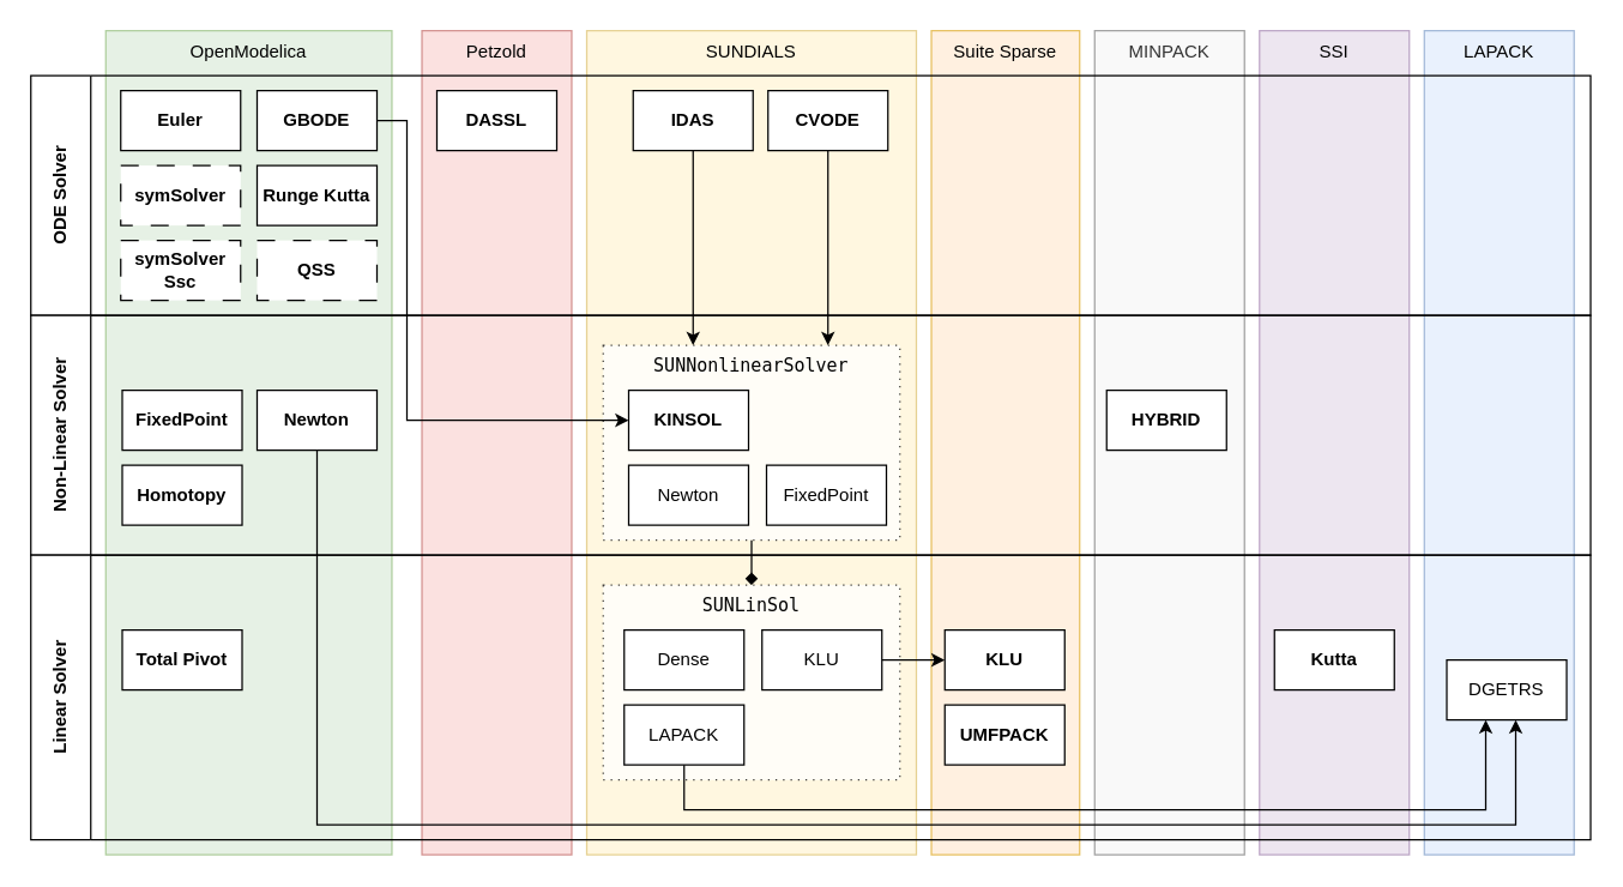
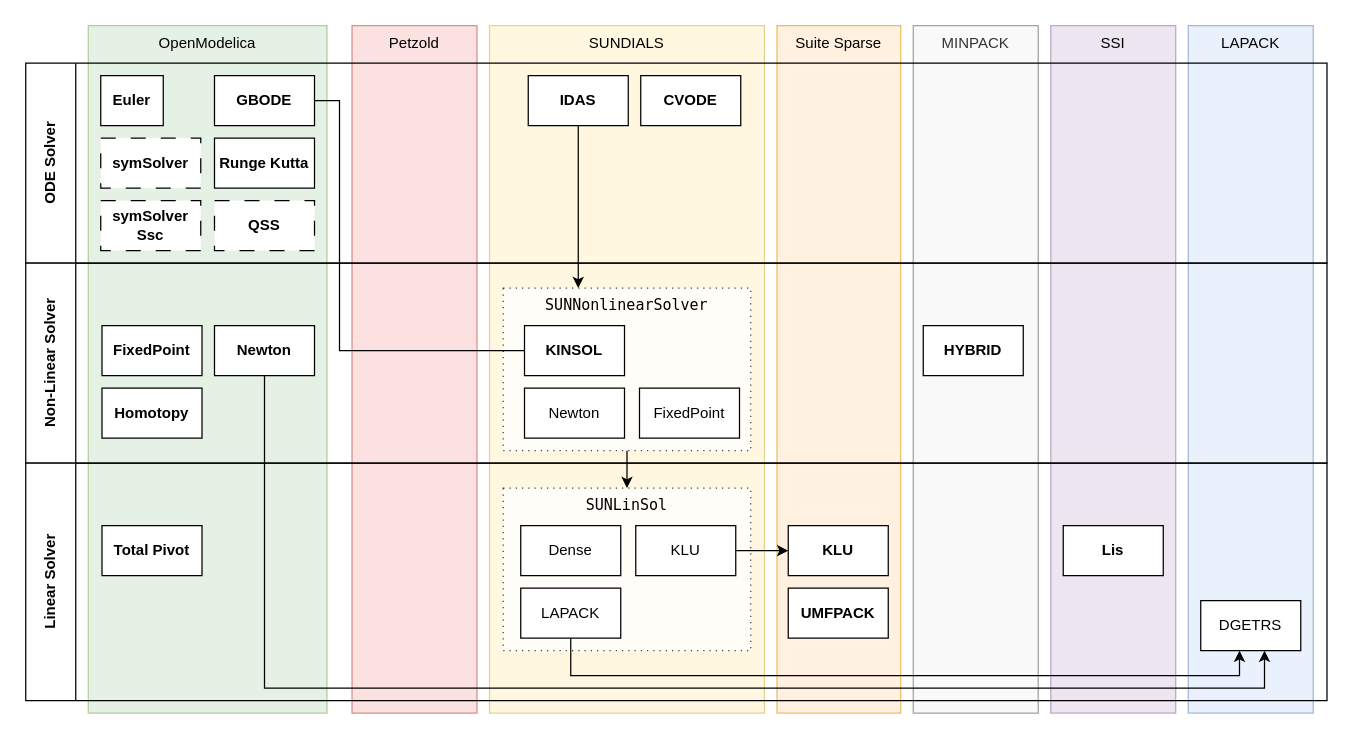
  <mxCell id="0" />
  <mxCell id="1" parent="0" />
  <mxCell id="2" value="Petzold" style="rounded=0;whiteSpace=wrap;html=1;verticalAlign=top;fillColor=#f8cecc;strokeColor=#b85450;opacity=60;" vertex="1" parent="1"><mxGeometry x="281" y="20" width="100" height="550" as="geometry" /></mxCell>
  <mxCell id="3" value="MINPACK" style="rounded=0;whiteSpace=wrap;html=1;verticalAlign=top;fillColor=#f5f5f5;strokeColor=#666666;opacity=60;fontColor=#333333;" vertex="1" parent="1"><mxGeometry x="730" y="20" width="100" height="550" as="geometry" /></mxCell>
  <mxCell id="4" value="SSI" style="rounded=0;whiteSpace=wrap;html=1;verticalAlign=top;fillColor=#e1d5e7;strokeColor=#9673a6;opacity=60;" parent="1" vertex="1"><mxGeometry x="840" y="20" width="100" height="550" as="geometry" /></mxCell>
  <mxCell id="5" value="LAPACK" style="rounded=0;whiteSpace=wrap;html=1;verticalAlign=top;fillColor=#dae8fc;strokeColor=#6c8ebf;opacity=60;" parent="1" vertex="1"><mxGeometry x="950" y="20" width="100" height="550" as="geometry" /></mxCell>
  <mxCell id="6" value="Suite Sparse" style="rounded=0;whiteSpace=wrap;html=1;verticalAlign=top;fillColor=#ffe6cc;strokeColor=#d79b00;opacity=60;" parent="1" vertex="1"><mxGeometry x="621" y="20" width="99" height="550" as="geometry" /></mxCell>
  <mxCell id="7" value="OpenModelica" style="rounded=0;whiteSpace=wrap;html=1;verticalAlign=top;fillColor=#d5e8d4;strokeColor=#82b366;opacity=60;" parent="1" vertex="1"><mxGeometry x="70" y="20" width="191" height="550" as="geometry" /></mxCell>
  <mxCell id="8" value="SUNDIALS" style="rounded=0;whiteSpace=wrap;html=1;verticalAlign=top;fillColor=#fff2cc;strokeColor=#d6b656;opacity=60;" parent="1" vertex="1"><mxGeometry x="391" y="20" width="220" height="550" as="geometry" /></mxCell>
  <mxCell id="9" value="ODE Solver" style="swimlane;horizontal=0;whiteSpace=wrap;html=1;startSize=40;" parent="1" vertex="1"><mxGeometry x="20" y="50" width="1041" height="160" as="geometry" /></mxCell>
  <mxCell id="10" value="IDAS" style="rounded=0;whiteSpace=wrap;html=1;fontStyle=1" parent="9" vertex="1"><mxGeometry x="402" y="10" width="80" height="40" as="geometry" /></mxCell>
  <mxCell id="11" value="CVODE" style="rounded=0;whiteSpace=wrap;html=1;fontStyle=1" parent="9" vertex="1"><mxGeometry x="492" y="10" width="80" height="40" as="geometry" /></mxCell>
  <mxCell id="12" value="GBODE" style="rounded=0;whiteSpace=wrap;html=1;fontStyle=1" parent="9" vertex="1"><mxGeometry x="151" y="10" width="80" height="40" as="geometry" /></mxCell>
- <mxCell id="13" value="Euler" style="rounded=0;whiteSpace=wrap;html=1;fontStyle=1" parent="9" vertex="1"><mxGeometry x="60" y="10" width="80" height="40" as="geometry" /></mxCell>
+ <mxCell id="13" value="Euler" style="rounded=0;whiteSpace=wrap;html=1;fontStyle=1" parent="9" vertex="1"><mxGeometry x="60" y="10" width="50" height="40" as="geometry" /></mxCell>
  <mxCell id="14" value="Runge Kutta" style="rounded=0;whiteSpace=wrap;html=1;fontStyle=1;dashed=0;dashPattern=12 12;" parent="9" vertex="1"><mxGeometry x="151" y="60" width="80" height="40" as="geometry" /></mxCell>
  <mxCell id="15" value="symSolver" style="rounded=0;whiteSpace=wrap;html=1;fontStyle=1;dashed=1;dashPattern=12 12;" parent="9" vertex="1"><mxGeometry x="60" y="60" width="80" height="40" as="geometry" /></mxCell>
  <mxCell id="16" value="symSolver&lt;div&gt;Ssc&lt;/div&gt;" style="rounded=0;whiteSpace=wrap;html=1;fontStyle=1;dashed=1;dashPattern=12 12;" parent="9" vertex="1"><mxGeometry x="60" y="110" width="80" height="40" as="geometry" /></mxCell>
- <mxCell id="17" value="DASSL" style="rounded=0;whiteSpace=wrap;html=1;fontStyle=1" vertex="1" parent="9"><mxGeometry x="271" y="10" width="80" height="40" as="geometry" /></mxCell>
  <mxCell id="18" value="QSS" style="rounded=0;whiteSpace=wrap;html=1;fontStyle=1;dashed=1;dashPattern=12 12;" parent="9" vertex="1"><mxGeometry x="151" y="110" width="80" height="40" as="geometry" /></mxCell>
  <mxCell id="19" value="Non-Linear Solver" style="swimlane;horizontal=0;whiteSpace=wrap;html=1;startSize=40;" parent="1" vertex="1"><mxGeometry x="20" y="210" width="1041" height="160" as="geometry" /></mxCell>
  <mxCell id="20" value="&lt;code class=&quot;docutils literal notranslate&quot;&gt;SUNNonlinearSolver&lt;/code&gt;" style="rounded=0;whiteSpace=wrap;html=1;dashed=1;verticalAlign=top;opacity=75;dashPattern=1 4;" parent="19" vertex="1"><mxGeometry x="382" y="20" width="198" height="130" as="geometry" /></mxCell>
  <mxCell id="21" value="KINSOL" style="rounded=0;whiteSpace=wrap;html=1;fontStyle=1" parent="19" vertex="1"><mxGeometry x="399" y="50" width="80" height="40" as="geometry" /></mxCell>
  <mxCell id="22" value="Newton" style="rounded=0;whiteSpace=wrap;html=1;" parent="19" vertex="1"><mxGeometry x="399" y="100" width="80" height="40" as="geometry" /></mxCell>
  <mxCell id="23" value="FixedPoint" style="rounded=0;whiteSpace=wrap;html=1;" parent="19" vertex="1"><mxGeometry x="491" y="100" width="80" height="40" as="geometry" /></mxCell>
  <mxCell id="24" value="Newton" style="rounded=0;whiteSpace=wrap;html=1;fontStyle=1" parent="19" vertex="1"><mxGeometry x="151" y="50" width="80" height="40" as="geometry" /></mxCell>
  <mxCell id="25" value="Homotopy" style="rounded=0;whiteSpace=wrap;html=1;fontStyle=1" parent="19" vertex="1"><mxGeometry x="61" y="100" width="80" height="40" as="geometry" /></mxCell>
  <mxCell id="26" value="FixedPoint" style="rounded=0;whiteSpace=wrap;html=1;fontStyle=1" parent="19" vertex="1"><mxGeometry x="61" y="50" width="80" height="40" as="geometry" /></mxCell>
  <mxCell id="27" value="&lt;b&gt;HYBRID&lt;/b&gt;" style="rounded=0;whiteSpace=wrap;html=1;" vertex="1" parent="19"><mxGeometry x="718" y="50" width="80" height="40" as="geometry" /></mxCell>
  <mxCell id="28" value="Linear Solver" style="swimlane;horizontal=0;whiteSpace=wrap;html=1;startSize=40;" parent="1" vertex="1"><mxGeometry x="20" y="370" width="1041" height="190" as="geometry" /></mxCell>
  <mxCell id="29" value="KLU" style="rounded=0;whiteSpace=wrap;html=1;fontStyle=1" parent="28" vertex="1"><mxGeometry x="610" y="50" width="80" height="40" as="geometry" /></mxCell>
- <mxCell id="30" value="DGETRS" style="rounded=0;whiteSpace=wrap;html=1;" parent="28" vertex="1"><mxGeometry x="945" y="70" width="80" height="40" as="geometry" /></mxCell>
+ <mxCell id="30" value="DGETRS" style="rounded=0;whiteSpace=wrap;html=1;" parent="28" vertex="1"><mxGeometry x="940" y="110" width="80" height="40" as="geometry" /></mxCell>
  <mxCell id="31" value="&lt;code class=&quot;docutils literal notranslate&quot;&gt;SUNLinSol&lt;/code&gt;" style="rounded=0;whiteSpace=wrap;html=1;dashed=1;verticalAlign=top;opacity=75;dashPattern=1 4;" parent="28" vertex="1"><mxGeometry x="382" y="20" width="198" height="130" as="geometry" /></mxCell>
  <mxCell id="32" value="Dense" style="rounded=0;whiteSpace=wrap;html=1;" parent="28" vertex="1"><mxGeometry x="396" y="50" width="80" height="40" as="geometry" /></mxCell>
  <mxCell id="33" value="LAPACK" style="rounded=0;whiteSpace=wrap;html=1;" parent="28" vertex="1"><mxGeometry x="396" y="100" width="80" height="40" as="geometry" /></mxCell>
  <mxCell id="34" style="edgeStyle=orthogonalEdgeStyle;rounded=0;orthogonalLoop=1;jettySize=auto;html=1;" edge="1" parent="28" source="35" target="29"><mxGeometry relative="1" as="geometry" /></mxCell>
  <mxCell id="35" value="KLU" style="rounded=0;whiteSpace=wrap;html=1;" parent="28" vertex="1"><mxGeometry x="488" y="50" width="80" height="40" as="geometry" /></mxCell>
  <mxCell id="36" style="edgeStyle=orthogonalEdgeStyle;rounded=0;orthogonalLoop=1;jettySize=auto;html=1;" parent="28" source="33" target="30" edge="1"><mxGeometry relative="1" as="geometry"><Array as="points"><mxPoint x="436" y="170" /><mxPoint x="971" y="170" /></Array></mxGeometry></mxCell>
  <mxCell id="37" value="Total Pivot" style="rounded=0;whiteSpace=wrap;html=1;fontStyle=1" parent="28" vertex="1"><mxGeometry x="61" y="50" width="80" height="40" as="geometry" /></mxCell>
  <mxCell id="38" value="UMFPACK" style="rounded=0;whiteSpace=wrap;html=1;fontStyle=1" parent="28" vertex="1"><mxGeometry x="610" y="100" width="80" height="40" as="geometry" /></mxCell>
- <mxCell id="39" value="Kutta" style="rounded=0;whiteSpace=wrap;html=1;fontStyle=1" parent="28" vertex="1"><mxGeometry x="830" y="50" width="80" height="40" as="geometry" /></mxCell>
+ <mxCell id="39" value="Lis" style="rounded=0;whiteSpace=wrap;html=1;fontStyle=1" parent="28" vertex="1"><mxGeometry x="830" y="50" width="80" height="40" as="geometry" /></mxCell>
  <mxCell id="40" style="edgeStyle=orthogonalEdgeStyle;rounded=0;orthogonalLoop=1;jettySize=auto;html=1;" parent="1" source="10" target="20" edge="1"><mxGeometry relative="1" as="geometry"><Array as="points"><mxPoint x="462" y="220" /><mxPoint x="462" y="220" /></Array></mxGeometry></mxCell>
- <mxCell id="41" style="edgeStyle=orthogonalEdgeStyle;rounded=0;orthogonalLoop=1;jettySize=auto;html=1;" parent="1" source="11" target="20" edge="1"><mxGeometry relative="1" as="geometry"><Array as="points"><mxPoint x="552" y="220" /><mxPoint x="552" y="220" /></Array></mxGeometry></mxCell>
- <mxCell id="42" style="edgeStyle=orthogonalEdgeStyle;rounded=0;orthogonalLoop=1;jettySize=auto;html=1;endArrow=diamond;" parent="1" source="20" target="31" edge="1"><mxGeometry relative="1" as="geometry" /></mxCell>
- <mxCell id="43" style="edgeStyle=orthogonalEdgeStyle;rounded=0;orthogonalLoop=1;jettySize=auto;html=1;" parent="1" source="12" target="21" edge="1"><mxGeometry relative="1" as="geometry"><Array as="points"><mxPoint x="271" y="80" /><mxPoint x="271" y="280" /></Array></mxGeometry></mxCell>
+ <mxCell id="42" style="edgeStyle=orthogonalEdgeStyle;rounded=0;orthogonalLoop=1;jettySize=auto;html=1;" parent="1" source="20" target="31" edge="1"><mxGeometry relative="1" as="geometry" /></mxCell>
+ <mxCell id="43" style="edgeStyle=orthogonalEdgeStyle;rounded=0;orthogonalLoop=1;jettySize=auto;html=1;endArrow=none;" parent="1" source="12" target="21" edge="1"><mxGeometry relative="1" as="geometry"><Array as="points"><mxPoint x="271" y="80" /><mxPoint x="271" y="280" /></Array></mxGeometry></mxCell>
  <mxCell id="44" style="edgeStyle=orthogonalEdgeStyle;rounded=0;orthogonalLoop=1;jettySize=auto;html=1;" parent="1" source="24" target="30" edge="1"><mxGeometry relative="1" as="geometry"><Array as="points"><mxPoint x="211" y="550" /><mxPoint x="1011" y="550" /></Array></mxGeometry></mxCell>
